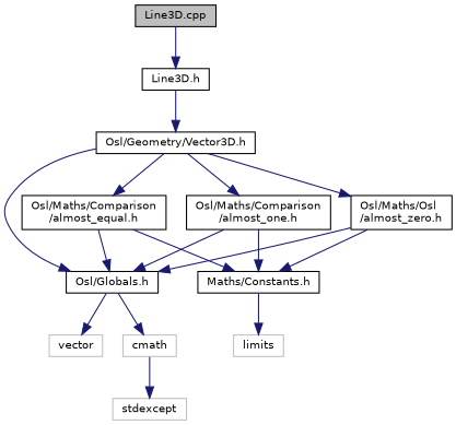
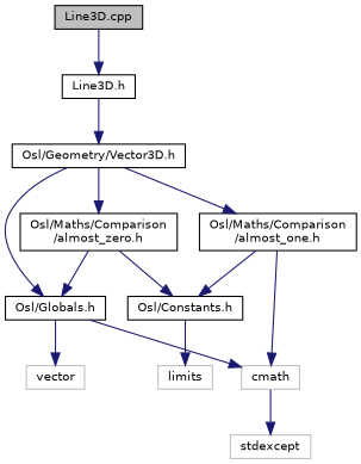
  digraph {
    node [color=black fillcolor=white fontname=Helvetica fontsize=10 shape=record style=filled]
    edge [color=midnightblue fontname=Helvetica fontsize=10 labelfontname=Helvetica labelfontsize=10 style=solid]
    n1 [fillcolor=grey75 fontcolor=black height=0.2 label="Line3D.cpp" width=0.4]
    n2 [height=0.2 label="Line3D.h" width=0.4]
    n3 [height=0.2 label="Osl/Geometry/Vector3D.h" width=0.4]
    n4 [height=0.2 label="Osl/Globals.h" width=0.4]
-   n5 [height=0.2 label="Osl/Maths/Comparison\l/almost_equal.h" width=0.4]
    n6 [height=0.2 label="Osl/Maths/Comparison\l/almost_one.h" width=0.4]
-   n7 [height=0.2 label="Osl/Maths/Osl\l/almost_zero.h" width=0.4]
+   n7 [height=0.2 label="Osl/Maths/Comparison\l/almost_zero.h" width=0.4]
    n8 [color=grey75 height=0.2 label=cmath width=0.4]
    n9 [color=grey75 height=0.2 label=vector width=0.4]
-   n10 [height=0.2 label="Maths/Constants.h" width=0.4]
+   n10 [height=0.2 label="Osl/Constants.h" width=0.4]
    n11 [color=grey75 height=0.2 label=stdexcept width=0.4]
    n12 [color=grey75 height=0.2 label=limits width=0.4]
    n1 -> n2
    n2 -> n3
    n3 -> n4
-   n3 -> n5
    n3 -> n6
    n3 -> n7
    n4 -> n8
    n4 -> n9
-   n5 -> n4
-   n5 -> n10
-   n6 -> n4
+   n6 -> n8
    n6 -> n10
    n7 -> n4
    n7 -> n10
    n8 -> n11
    n10 -> n12
  }
